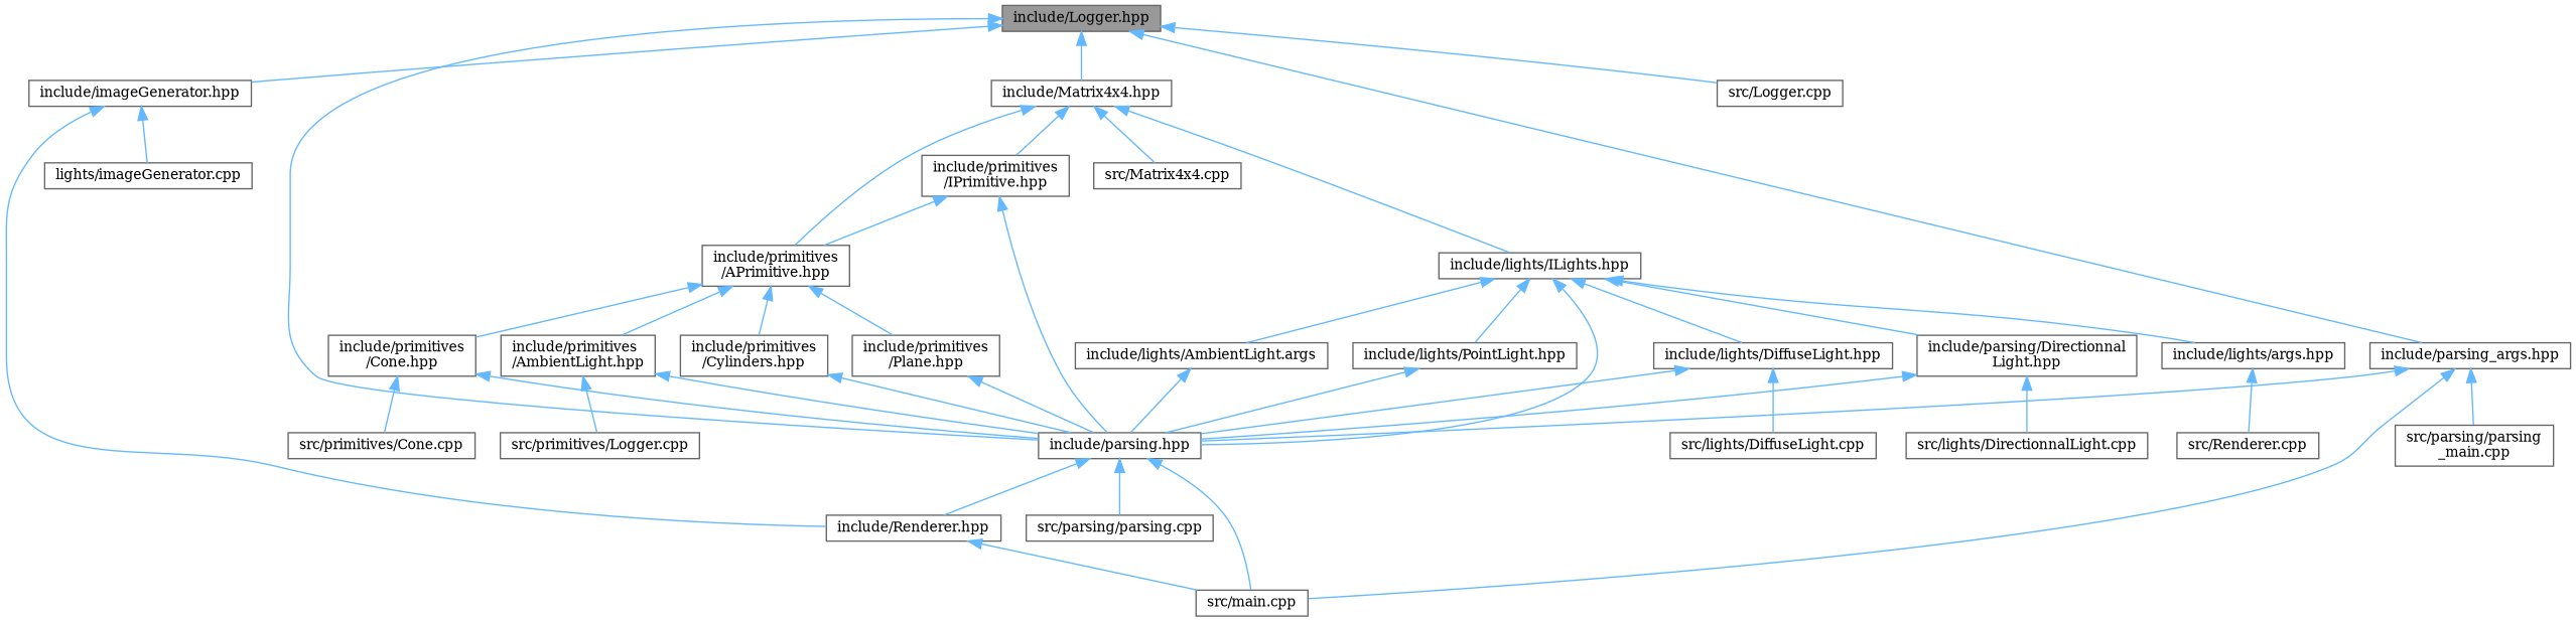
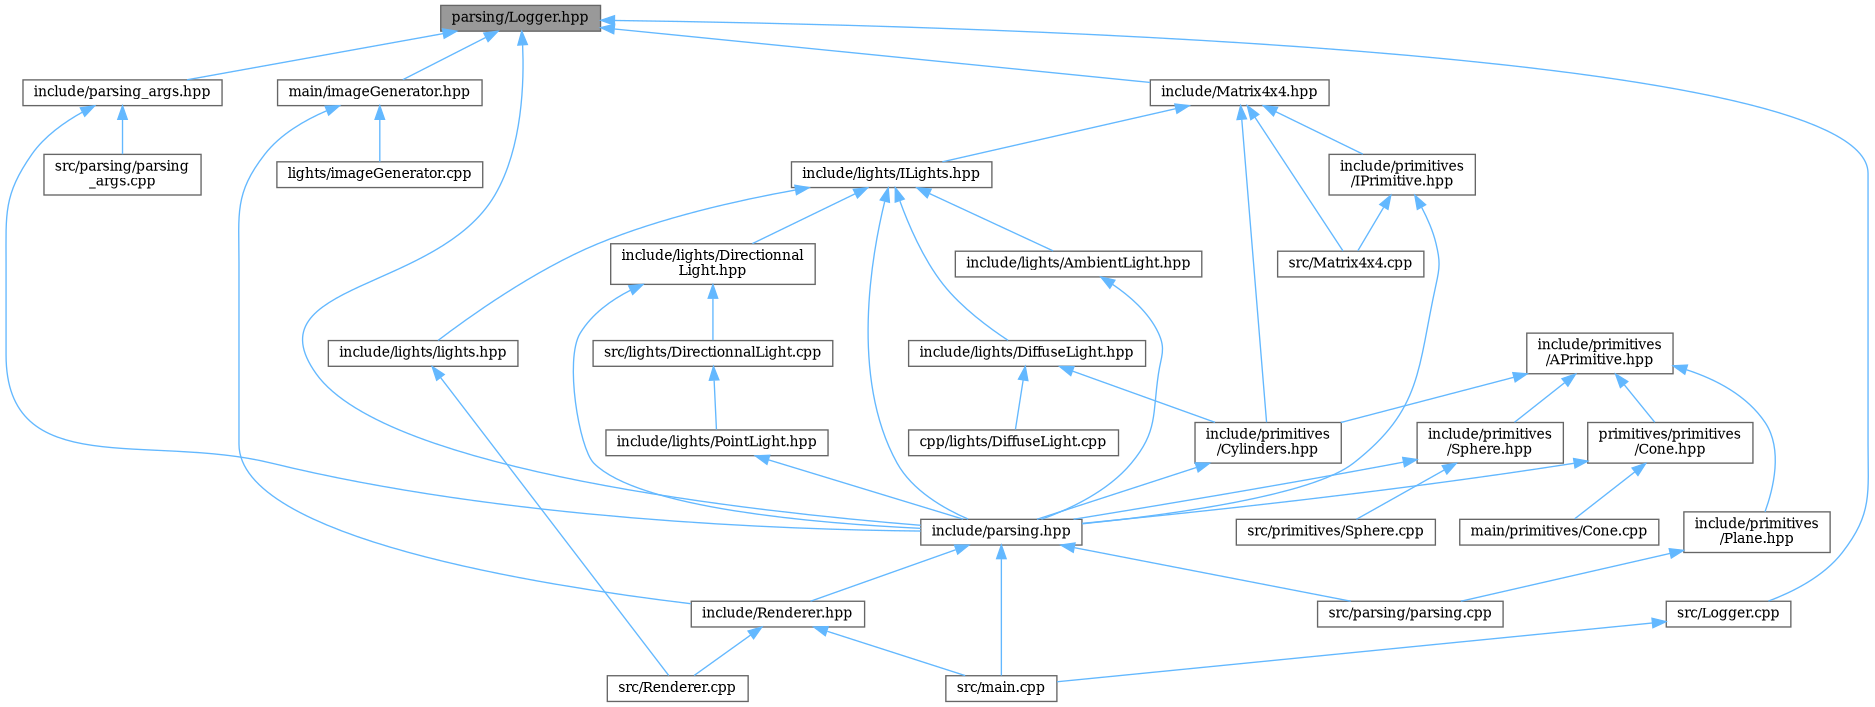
  digraph {
    fontname="DejaVu Serif"
    node [color=grey40 fillcolor=white fontname="DejaVu Serif" fontsize=10 shape=box style=filled]
    edge [color=steelblue1 dir=back fontname="DejaVu Serif" fontsize=10 labelfontname=Helvetica labelfontsize=10 style=solid]
-   n1 [color=gray40 fillcolor=grey60 fontcolor=black height=0.2 label="include/Logger.hpp" width=0.4]
+   n1 [color=gray40 fillcolor=grey60 fontcolor=black height=0.2 label="parsing/Logger.hpp" width=0.4]
    n2 [height=0.2 label="include/Matrix4x4.hpp" width=0.4]
    n3 [height=0.2 label="include/parsing.hpp" width=0.4]
-   n4 [height=0.2 label="include/imageGenerator.hpp" width=0.4]
+   n4 [height=0.2 label="main/imageGenerator.hpp" width=0.4]
    n5 [height=0.2 label="include/parsing_args.hpp" width=0.4]
    n6 [height=0.2 label="src/Logger.cpp" width=0.4]
    n7 [height=0.2 label="include/lights/ILights.hpp" width=0.4]
    n8 [height=0.2 label="include/primitives\l/APrimitive.hpp" width=0.4]
    n9 [height=0.2 label="include/primitives\l/IPrimitive.hpp" width=0.4]
    n10 [height=0.2 label="src/Matrix4x4.cpp" width=0.4]
    n11 [height=0.2 label="include/Renderer.hpp" width=0.4]
    n12 [height=0.2 label="src/main.cpp" width=0.4]
    n13 [height=0.2 label="src/parsing/parsing.cpp" width=0.4]
    n14 [height=0.2 label="lights/imageGenerator.cpp" width=0.4]
-   n15 [height=0.2 label="src/parsing/parsing\l_main.cpp" width=0.4]
-   n16 [height=0.2 label="include/lights/AmbientLight.args" width=0.4]
+   n15 [height=0.2 label="src/parsing/parsing\l_args.cpp" width=0.4]
+   n16 [height=0.2 label="include/lights/AmbientLight.hpp" width=0.4]
    n17 [height=0.2 label="include/lights/DiffuseLight.hpp" width=0.4]
-   n18 [height=0.2 label="include/parsing/Directionnal\lLight.hpp" width=0.4]
+   n18 [height=0.2 label="include/lights/Directionnal\lLight.hpp" width=0.4]
    n19 [height=0.2 label="include/lights/PointLight.hpp" width=0.4]
-   n20 [height=0.2 label="include/lights/args.hpp" width=0.4]
-   n21 [height=0.2 label="include/primitives\l/Cone.hpp" width=0.4]
+   n20 [height=0.2 label="include/lights/lights.hpp" width=0.4]
+   n21 [height=0.2 label="primitives/primitives\l/Cone.hpp" width=0.4]
    n22 [height=0.2 label="include/primitives\l/Cylinders.hpp" width=0.4]
    n23 [height=0.2 label="include/primitives\l/Plane.hpp" width=0.4]
-   n24 [height=0.2 label="include/primitives\l/AmbientLight.hpp" width=0.4]
-   n25 [height=0.2 label="src/lights/DiffuseLight.cpp" width=0.4]
+   n24 [height=0.2 label="include/primitives\l/Sphere.hpp" width=0.4]
+   n25 [height=0.2 label="cpp/lights/DiffuseLight.cpp" width=0.4]
    n26 [height=0.2 label="src/lights/DirectionnalLight.cpp" width=0.4]
    n27 [height=0.2 label="src/Renderer.cpp" width=0.4]
-   n28 [height=0.2 label="src/primitives/Cone.cpp" width=0.4]
-   n29 [height=0.2 label="src/primitives/Logger.cpp" width=0.4]
+   n28 [height=0.2 label="main/primitives/Cone.cpp" width=0.4]
+   n29 [height=0.2 label="src/primitives/Sphere.cpp" width=0.4]
    n1 -> n2
    n1 -> n3
    n1 -> n4
    n1 -> n5
    n1 -> n6
    n2 -> n7
-   n2 -> n8
+   n2 -> n22
    n2 -> n9
    n2 -> n10
    n3 -> n11
    n3 -> n12
    n3 -> n13
    n4 -> n11
    n4 -> n14
    n5 -> n3
-   n5 -> n12
+   n6 -> n12
    n5 -> n15
    n7 -> n3
    n7 -> n16
    n7 -> n17
    n7 -> n18
-   n7 -> n19
+   n26 -> n19
    n7 -> n20
    n8 -> n21
    n8 -> n22
    n8 -> n23
    n8 -> n24
    n9 -> n3
-   n9 -> n8
+   n9 -> n10
    n11 -> n12
+   n11 -> n27
    n16 -> n3
-   n17 -> n3
+   n17 -> n22
    n17 -> n25
    n18 -> n3
    n18 -> n26
    n19 -> n3
    n20 -> n27
    n21 -> n3
    n21 -> n28
    n22 -> n3
-   n23 -> n3
+   n23 -> n13
    n24 -> n3
    n24 -> n29
  }
